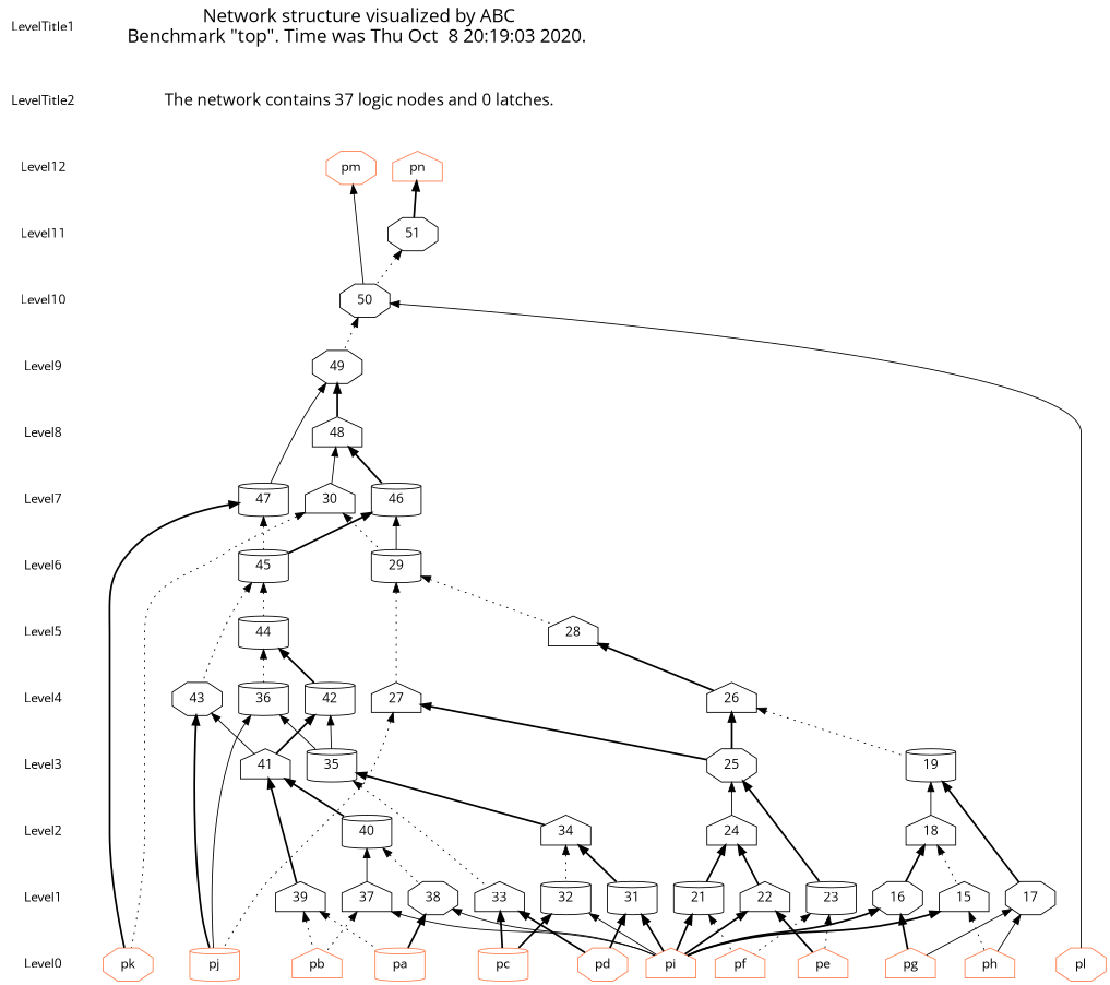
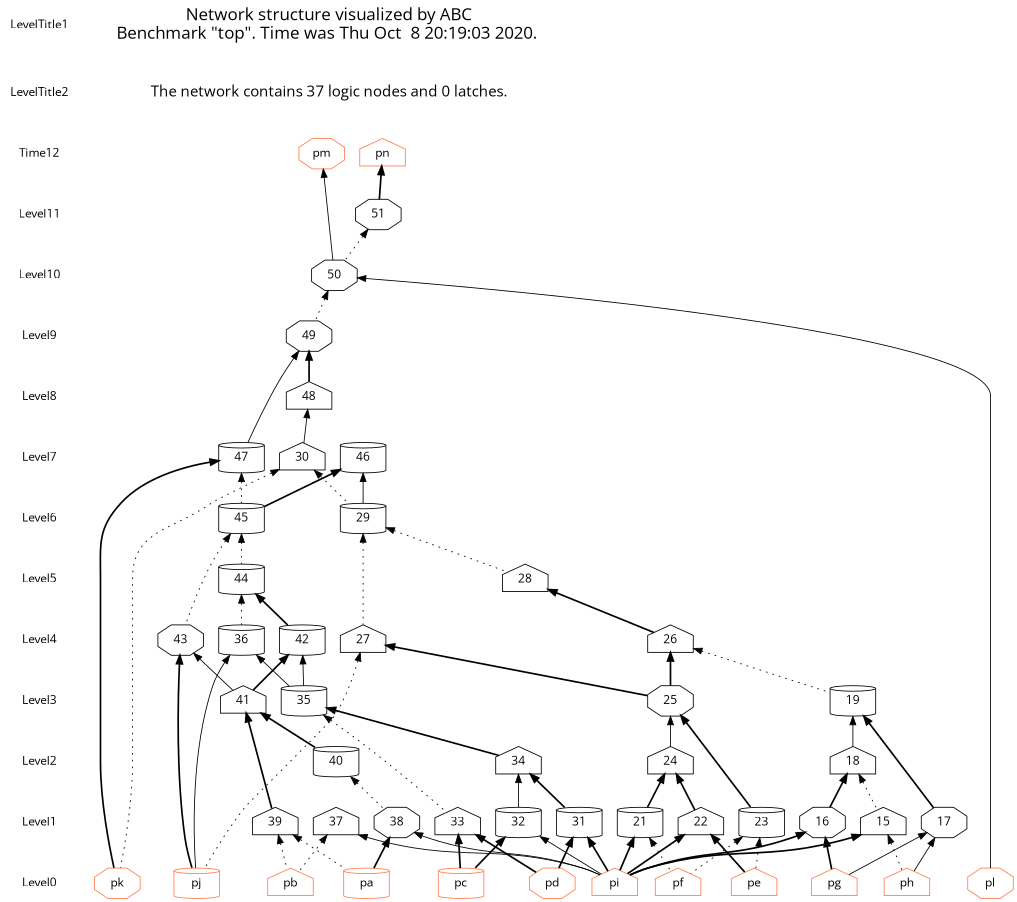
  digraph {
    fontname="Open Sans"
    node [fontname="Open Sans" shape=house]
    edge [dir=back fontname="Open Sans" style=bold]
    LevelTitle1 [shape=plaintext]
    LevelTitle2 [shape=plaintext]
-   Level12 [shape=plaintext]
+   Level12 [shape=plaintext label=Time12]
    Level11 [shape=plaintext]
    Level10 [shape=plaintext]
    Level9 [shape=plaintext]
    Level8 [shape=plaintext]
    Level7 [shape=plaintext]
    Level6 [shape=plaintext]
    Level5 [shape=plaintext]
    Level4 [shape=plaintext]
    Level3 [shape=plaintext]
    Level2 [shape=plaintext]
    Level1 [shape=plaintext]
    Level0 [shape=plaintext]
    n16 [fontsize=20 label="Network structure visualized by ABC\nBenchmark \"top\". Time was Thu Oct  8 20:19:03 2020. " shape=plaintext]
    n17 [fontsize=18 label="The network contains 37 logic nodes and 0 latches.\n" shape=plaintext]
    n18 [color=coral fillcolor=coral label=pm shape=octagon]
    n19 [color=coral fillcolor=coral label=pn]
    n20 [label="51\n" shape=octagon]
    n21 [label="50\n" shape=octagon]
    n22 [label="49\n" shape=octagon]
    n23 [label="48\n"]
    n24 [label="30\n"]
    n25 [label="46\n" shape=cylinder]
    n26 [label="47\n" shape=cylinder]
    n27 [label="29\n" shape=cylinder]
    n28 [label="45\n" shape=cylinder]
    n29 [label="28\n"]
    n30 [label="44\n" shape=cylinder]
    n31 [label="26\n"]
    n32 [label="27\n"]
    n33 [label="36\n" shape=cylinder]
    n34 [label="42\n" shape=cylinder]
    n35 [label="43\n" shape=octagon]
    n36 [label="19\n" shape=cylinder]
    n37 [label="25\n" shape=octagon]
    n38 [label="35\n" shape=cylinder]
    n39 [label="41\n"]
    n40 [label="18\n"]
    n41 [label="24\n"]
    n42 [label="34\n"]
    n43 [label="40\n" shape=cylinder]
    n44 [label="15\n"]
    n45 [label="16\n" shape=octagon]
    n46 [label="17\n" shape=octagon]
    n47 [label="21\n" shape=cylinder]
    n48 [label="22\n"]
    n49 [label="23\n" shape=cylinder]
    n50 [label="31\n" shape=cylinder]
    n51 [label="32\n" shape=cylinder]
    n52 [label="33\n"]
    n53 [label="37\n"]
    n54 [label="38\n" shape=octagon]
    n55 [label="39\n"]
    n56 [color=coral fillcolor=coral label=pa shape=cylinder]
    n57 [color=coral fillcolor=coral label=pb]
    n58 [color=coral fillcolor=coral label=pc shape=cylinder]
    n59 [color=coral fillcolor=coral label=pd shape=octagon]
    n60 [color=coral fillcolor=coral label=pe]
    n61 [color=coral fillcolor=coral label=pf]
    n62 [color=coral fillcolor=coral label=pg]
    n63 [color=coral fillcolor=coral label=ph]
    n64 [color=coral fillcolor=coral label=pi]
    n65 [color=coral fillcolor=coral label=pj shape=cylinder]
    n66 [color=coral fillcolor=coral label=pk shape=octagon]
    n67 [color=coral fillcolor=coral label=pl shape=octagon]
    subgraph sub_1 {
      LevelTitle1
      LevelTitle2
      Level12
      Level11
      Level10
      Level9
      Level8
      Level7
      Level6
      Level5
      Level4
      Level3
      Level2
      Level1
      Level0
    }
    subgraph sub_2 {
      rank=same
      LevelTitle1
      n16
    }
    subgraph sub_3 {
      rank=same
      LevelTitle2
      n17
    }
    subgraph sub_4 {
      rank=same
      Level12
      n18
      n19
    }
    subgraph sub_5 {
      rank=same
      Level11
      n20
    }
    subgraph sub_6 {
      rank=same
      Level10
      n21
    }
    subgraph sub_7 {
      rank=same
      Level9
      n22
    }
    subgraph sub_8 {
      rank=same
      Level8
      n23
    }
    subgraph sub_9 {
      rank=same
      Level7
      n24
      n25
      n26
    }
    subgraph sub_10 {
      rank=same
      Level6
      n27
      n28
    }
    subgraph sub_11 {
      rank=same
      Level5
      n29
      n30
    }
    subgraph sub_12 {
      rank=same
      Level4
      n31
      n32
      n33
      n34
      n35
    }
    subgraph sub_13 {
      rank=same
      Level3
      n36
      n37
      n38
      n39
    }
    subgraph sub_14 {
      rank=same
      Level2
      n40
      n41
      n42
      n43
    }
    subgraph sub_15 {
      rank=same
      Level1
      n44
      n45
      n46
      n47
      n48
      n49
      n50
      n51
      n52
      n53
      n54
      n55
    }
    subgraph sub_16 {
      rank=same
      Level0
      n56
      n57
      n58
      n59
      n60
      n61
      n62
      n63
      n64
      n65
      n66
      n67
    }
    LevelTitle1 -> LevelTitle2 [style=invis]
    LevelTitle2 -> Level12 [style=invis]
    Level12 -> Level11 [style=invis]
    Level11 -> Level10 [style=invis]
    Level10 -> Level9 [style=invis]
    Level9 -> Level8 [style=invis]
    Level8 -> Level7 [style=invis]
    Level7 -> Level6 [style=invis]
    Level6 -> Level5 [style=invis]
    Level5 -> Level4 [style=invis]
    Level4 -> Level3 [style=invis]
    Level3 -> Level2 [style=invis]
    Level2 -> Level1 [style=invis]
    Level1 -> Level0 [style=invis]
    n16 -> n17 [style=invis]
    n17 -> n18 [style=invis]
    n17 -> n19 [style=invis]
    n18 -> n19 [style=invis]
    n18 -> n21 [style=solid]
    n19 -> n20
    n20 -> n21 [style=dotted]
    n21 -> n22 [style=dotted]
    n21 -> n67 [style=solid]
    n22 -> n23
    n22 -> n26 [style=solid]
    n23 -> n24 [style=solid]
-   n23 -> n25
    n24 -> n27 [style=dotted]
    n24 -> n66 [style=dotted]
    n25 -> n27 [style=solid]
    n25 -> n28
    n26 -> n28 [style=dotted]
    n26 -> n66
    n27 -> n29 [style=dotted]
    n27 -> n32 [style=dotted]
    n28 -> n30 [style=dotted]
    n28 -> n35 [style=dotted]
    n29 -> n31
    n30 -> n33 [style=dotted]
    n30 -> n34
    n31 -> n36 [style=dotted]
    n31 -> n37
    n32 -> n37
    n32 -> n65 [style=dotted]
    n33 -> n38 [style=solid]
    n33 -> n65 [style=solid]
    n34 -> n38 [style=solid]
    n34 -> n39
    n35 -> n39 [style=solid]
    n35 -> n65
    n36 -> n40 [style=solid]
    n36 -> n46
    n37 -> n41 [style=solid]
    n37 -> n49
    n38 -> n42
    n38 -> n52 [style=dotted]
    n39 -> n43
    n39 -> n55
    n40 -> n44 [style=dotted]
    n40 -> n45
    n41 -> n47
    n41 -> n48
    n42 -> n50
-   n42 -> n51 [style=dotted]
-   n43 -> n53 [style=solid]
+   n42 -> n51 [style=solid]
    n43 -> n54 [style=dotted]
    n44 -> n63 [style=dotted]
    n44 -> n64
    n45 -> n62
    n45 -> n64
    n46 -> n62 [style=solid]
    n46 -> n63 [style=solid]
    n47 -> n61 [style=dotted]
    n47 -> n64
    n48 -> n60
    n48 -> n64
    n49 -> n60 [style=dotted]
    n49 -> n61 [style=dotted]
    n50 -> n59
    n50 -> n64
    n51 -> n58
    n51 -> n64 [style=solid]
    n52 -> n58
    n52 -> n59
    n53 -> n57 [style=dotted]
    n53 -> n64 [style=solid]
    n54 -> n56
    n54 -> n64 [style=solid]
    n55 -> n56 [style=dotted]
    n55 -> n57 [style=dotted]
  }
